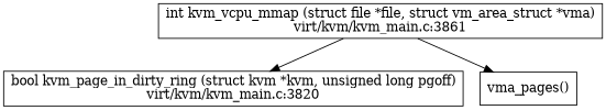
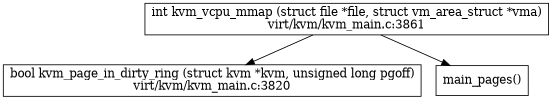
  digraph {
    node [shape=box]
    n1 [label="bool kvm_page_in_dirty_ring (struct kvm *kvm, unsigned long pgoff)\nvirt/kvm/kvm_main.c:3820"]
    n2 [label="int kvm_vcpu_mmap (struct file *file, struct vm_area_struct *vma)\nvirt/kvm/kvm_main.c:3861"]
-   n3 [label="vma_pages()"]
+   n3 [label="main_pages()"]
    n2 -> n1
    n2 -> n3
  }
